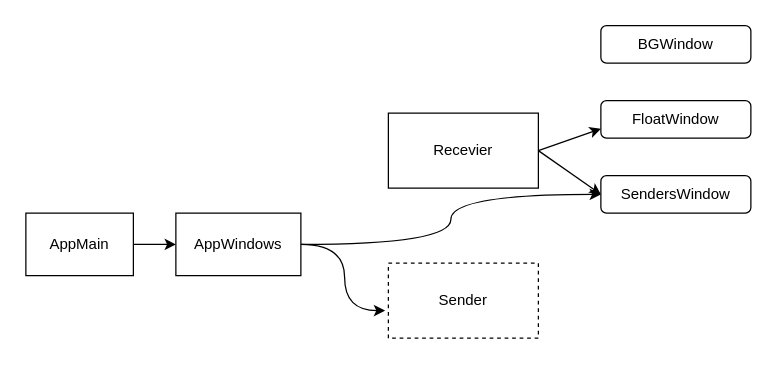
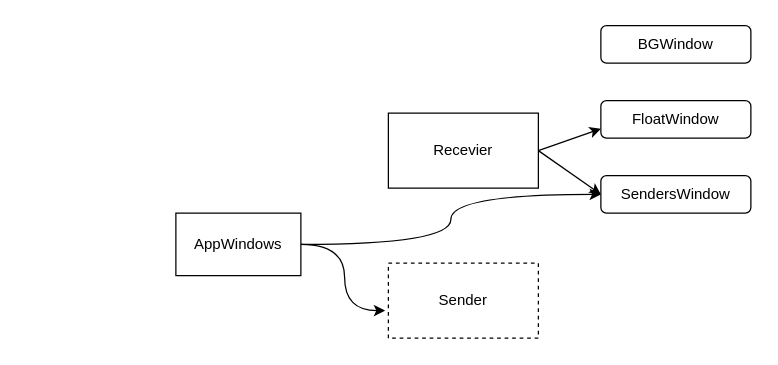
  <mxCell id="0" />
  <mxCell id="1" parent="0" />
- <mxCell id="2" style="edgeStyle=orthogonalEdgeStyle;rounded=0;orthogonalLoop=1;jettySize=auto;html=1;exitX=1;exitY=0.5;exitDx=0;exitDy=0;entryX=0;entryY=0.5;entryDx=0;entryDy=0;" edge="1" parent="1" source="3" target="6"><mxGeometry relative="1" as="geometry" /></mxCell>
- <mxCell id="3" value="AppMain" style="rounded=0;whiteSpace=wrap;html=1;" vertex="1" parent="1"><mxGeometry x="20" y="170" width="86" height="50" as="geometry" /></mxCell>
  <mxCell id="4" style="edgeStyle=orthogonalEdgeStyle;rounded=0;orthogonalLoop=1;jettySize=auto;html=1;exitX=1;exitY=0.5;exitDx=0;exitDy=0;curved=1;" edge="1" parent="1" source="6" target="13"><mxGeometry relative="1" as="geometry"><mxPoint x="320" y="120" as="targetPoint" /></mxGeometry></mxCell>
  <mxCell id="5" style="edgeStyle=orthogonalEdgeStyle;curved=1;rounded=0;orthogonalLoop=1;jettySize=auto;html=1;exitX=1;exitY=0.5;exitDx=0;exitDy=0;entryX=-0.022;entryY=0.633;entryDx=0;entryDy=0;entryPerimeter=0;" edge="1" parent="1" source="6" target="10"><mxGeometry relative="1" as="geometry" /></mxCell>
  <mxCell id="6" value="AppWindows" style="rounded=0;whiteSpace=wrap;html=1;" vertex="1" parent="1"><mxGeometry x="140" y="170" width="100" height="50" as="geometry" /></mxCell>
  <mxCell id="7" style="rounded=0;orthogonalLoop=1;jettySize=auto;html=1;exitX=1;exitY=0.5;exitDx=0;exitDy=0;entryX=0;entryY=0.75;entryDx=0;entryDy=0;" edge="1" parent="1" source="9" target="12"><mxGeometry relative="1" as="geometry" /></mxCell>
  <mxCell id="8" style="edgeStyle=none;rounded=0;orthogonalLoop=1;jettySize=auto;html=1;exitX=1;exitY=0.5;exitDx=0;exitDy=0;entryX=0;entryY=0.5;entryDx=0;entryDy=0;" edge="1" parent="1" source="9" target="13"><mxGeometry relative="1" as="geometry" /></mxCell>
  <mxCell id="9" value="Recevier" style="rounded=0;whiteSpace=wrap;html=1;" vertex="1" parent="1"><mxGeometry x="310" y="90" width="120" height="60" as="geometry" /></mxCell>
  <mxCell id="10" value="Sender" style="rounded=0;whiteSpace=wrap;html=1;dashed=1;" vertex="1" parent="1"><mxGeometry x="310" y="210" width="120" height="60" as="geometry" /></mxCell>
  <mxCell id="11" value="BGWindow" style="rounded=1;whiteSpace=wrap;html=1;" vertex="1" parent="1"><mxGeometry x="480" y="20" width="120" height="30" as="geometry" /></mxCell>
  <mxCell id="12" value="FloatWindow" style="rounded=1;whiteSpace=wrap;html=1;" vertex="1" parent="1"><mxGeometry x="480" y="80" width="120" height="30" as="geometry" /></mxCell>
  <mxCell id="13" value="SendersWindow" style="rounded=1;whiteSpace=wrap;html=1;" vertex="1" parent="1"><mxGeometry x="480" y="140" width="120" height="30" as="geometry" /></mxCell>
